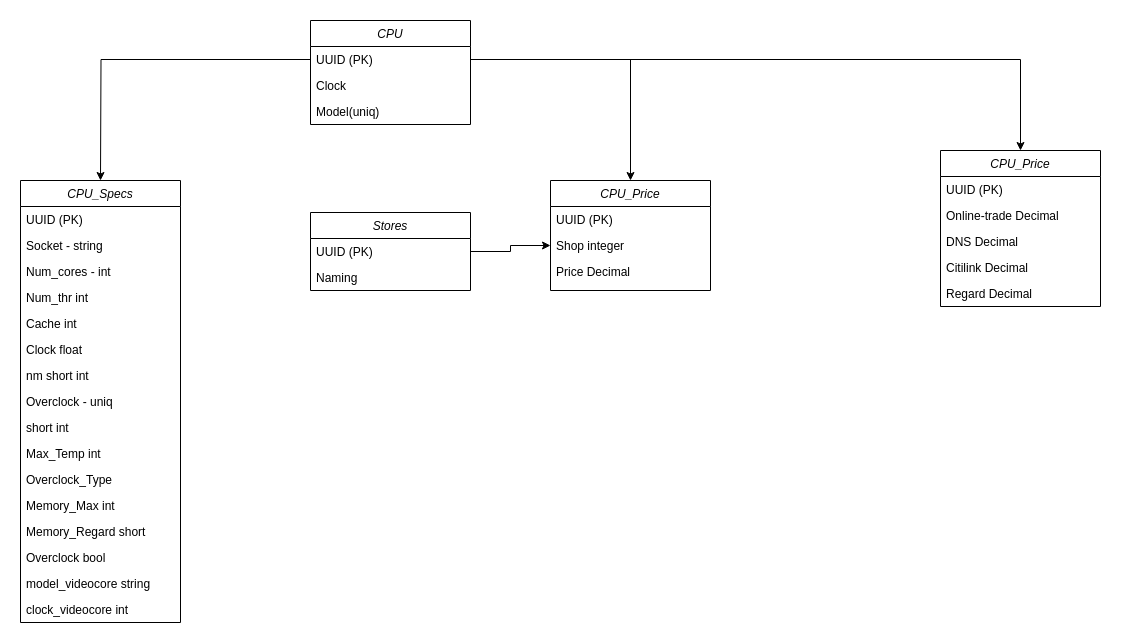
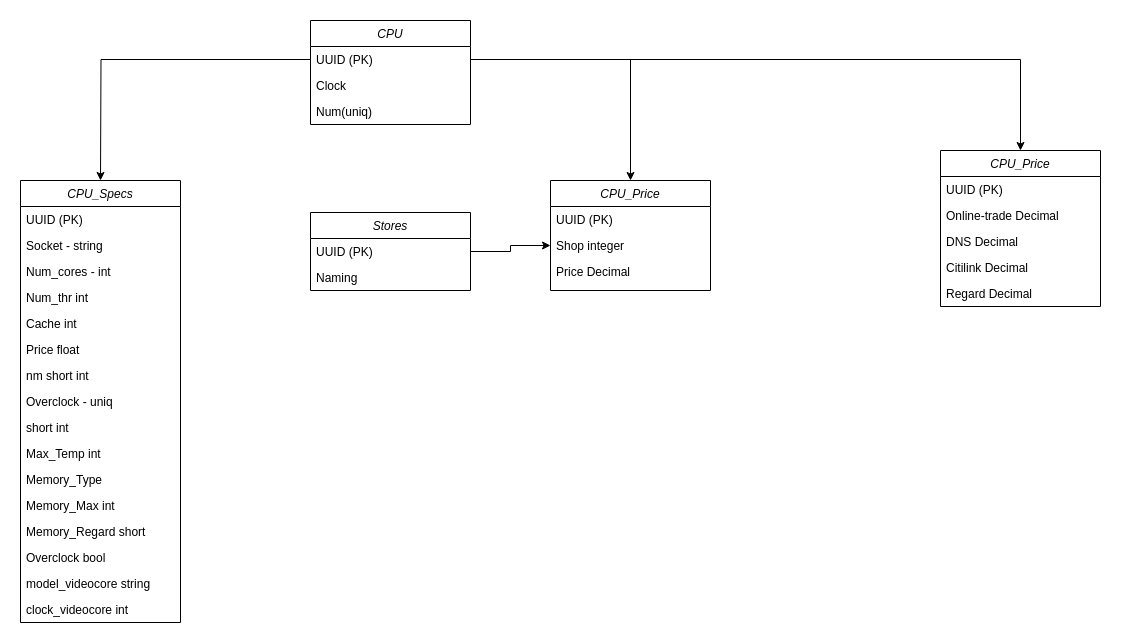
  <mxCell id="0" />
  <mxCell id="1" parent="0" />
  <mxCell id="2" value="CPU" style="swimlane;fontStyle=2;align=center;verticalAlign=top;childLayout=stackLayout;horizontal=1;startSize=26;horizontalStack=0;resizeParent=1;resizeLast=0;collapsible=1;marginBottom=0;rounded=0;shadow=0;strokeWidth=1;" parent="1" vertex="1"><mxGeometry x="310" y="20" width="160" height="104" as="geometry"><mxRectangle x="230" y="140" width="160" height="26" as="alternateBounds" /></mxGeometry></mxCell>
  <mxCell id="3" style="edgeStyle=orthogonalEdgeStyle;rounded=0;orthogonalLoop=1;jettySize=auto;html=1;" edge="1" parent="2" source="4"><mxGeometry relative="1" as="geometry"><mxPoint x="-210" y="160" as="targetPoint" /></mxGeometry></mxCell>
  <mxCell id="4" value="UUID (PK)" style="text;align=left;verticalAlign=top;spacingLeft=4;spacingRight=4;overflow=hidden;rotatable=0;points=[[0,0.5],[1,0.5]];portConstraint=eastwest;" parent="2" vertex="1"><mxGeometry y="26" width="160" height="26" as="geometry" /></mxCell>
  <mxCell id="5" value="Clock" style="text;align=left;verticalAlign=top;spacingLeft=4;spacingRight=4;overflow=hidden;rotatable=0;points=[[0,0.5],[1,0.5]];portConstraint=eastwest;rounded=0;shadow=0;html=0;" parent="2" vertex="1"><mxGeometry y="52" width="160" height="26" as="geometry" /></mxCell>
- <mxCell id="6" value="Model(uniq)" style="text;align=left;verticalAlign=top;spacingLeft=4;spacingRight=4;overflow=hidden;rotatable=0;points=[[0,0.5],[1,0.5]];portConstraint=eastwest;rounded=0;shadow=0;html=0;" parent="2" vertex="1"><mxGeometry y="78" width="160" height="26" as="geometry" /></mxCell>
+ <mxCell id="6" value="Num(uniq)" style="text;align=left;verticalAlign=top;spacingLeft=4;spacingRight=4;overflow=hidden;rotatable=0;points=[[0,0.5],[1,0.5]];portConstraint=eastwest;rounded=0;shadow=0;html=0;" parent="2" vertex="1"><mxGeometry y="78" width="160" height="26" as="geometry" /></mxCell>
  <mxCell id="7" value="CPU_Specs" style="swimlane;fontStyle=2;align=center;verticalAlign=top;childLayout=stackLayout;horizontal=1;startSize=26;horizontalStack=0;resizeParent=1;resizeLast=0;collapsible=1;marginBottom=0;rounded=0;shadow=0;strokeWidth=1;" vertex="1" parent="1"><mxGeometry x="20" y="180" width="160" height="442" as="geometry"><mxRectangle x="230" y="140" width="160" height="26" as="alternateBounds" /></mxGeometry></mxCell>
  <mxCell id="8" value="UUID (PK)" style="text;align=left;verticalAlign=top;spacingLeft=4;spacingRight=4;overflow=hidden;rotatable=0;points=[[0,0.5],[1,0.5]];portConstraint=eastwest;" vertex="1" parent="7"><mxGeometry y="26" width="160" height="26" as="geometry" /></mxCell>
  <mxCell id="9" value="Socket - string" style="text;align=left;verticalAlign=top;spacingLeft=4;spacingRight=4;overflow=hidden;rotatable=0;points=[[0,0.5],[1,0.5]];portConstraint=eastwest;rounded=0;shadow=0;html=0;" vertex="1" parent="7"><mxGeometry y="52" width="160" height="26" as="geometry" /></mxCell>
  <mxCell id="10" value="Num_cores - int" style="text;align=left;verticalAlign=top;spacingLeft=4;spacingRight=4;overflow=hidden;rotatable=0;points=[[0,0.5],[1,0.5]];portConstraint=eastwest;rounded=0;shadow=0;html=0;" vertex="1" parent="7"><mxGeometry y="78" width="160" height="26" as="geometry" /></mxCell>
  <mxCell id="11" value="Num_thr int" style="text;align=left;verticalAlign=top;spacingLeft=4;spacingRight=4;overflow=hidden;rotatable=0;points=[[0,0.5],[1,0.5]];portConstraint=eastwest;rounded=0;shadow=0;html=0;" vertex="1" parent="7"><mxGeometry y="104" width="160" height="26" as="geometry" /></mxCell>
  <mxCell id="12" value="Cache int" style="text;align=left;verticalAlign=top;spacingLeft=4;spacingRight=4;overflow=hidden;rotatable=0;points=[[0,0.5],[1,0.5]];portConstraint=eastwest;rounded=0;shadow=0;html=0;" vertex="1" parent="7"><mxGeometry y="130" width="160" height="26" as="geometry" /></mxCell>
- <mxCell id="13" value="Clock float" style="text;align=left;verticalAlign=top;spacingLeft=4;spacingRight=4;overflow=hidden;rotatable=0;points=[[0,0.5],[1,0.5]];portConstraint=eastwest;rounded=0;shadow=0;html=0;" vertex="1" parent="7"><mxGeometry y="156" width="160" height="26" as="geometry" /></mxCell>
+ <mxCell id="13" value="Price float" style="text;align=left;verticalAlign=top;spacingLeft=4;spacingRight=4;overflow=hidden;rotatable=0;points=[[0,0.5],[1,0.5]];portConstraint=eastwest;rounded=0;shadow=0;html=0;" vertex="1" parent="7"><mxGeometry y="156" width="160" height="26" as="geometry" /></mxCell>
  <mxCell id="14" value="nm short int" style="text;align=left;verticalAlign=top;spacingLeft=4;spacingRight=4;overflow=hidden;rotatable=0;points=[[0,0.5],[1,0.5]];portConstraint=eastwest;rounded=0;shadow=0;html=0;" vertex="1" parent="7"><mxGeometry y="182" width="160" height="26" as="geometry" /></mxCell>
  <mxCell id="15" value="Overclock - uniq" style="text;align=left;verticalAlign=top;spacingLeft=4;spacingRight=4;overflow=hidden;rotatable=0;points=[[0,0.5],[1,0.5]];portConstraint=eastwest;rounded=0;shadow=0;html=0;" vertex="1" parent="7"><mxGeometry y="208" width="160" height="26" as="geometry" /></mxCell>
  <mxCell id="16" value="short int" style="text;align=left;verticalAlign=top;spacingLeft=4;spacingRight=4;overflow=hidden;rotatable=0;points=[[0,0.5],[1,0.5]];portConstraint=eastwest;rounded=0;shadow=0;html=0;" vertex="1" parent="7"><mxGeometry y="234" width="160" height="26" as="geometry" /></mxCell>
  <mxCell id="17" value="Max_Temp int" style="text;align=left;verticalAlign=top;spacingLeft=4;spacingRight=4;overflow=hidden;rotatable=0;points=[[0,0.5],[1,0.5]];portConstraint=eastwest;rounded=0;shadow=0;html=0;" vertex="1" parent="7"><mxGeometry y="260" width="160" height="26" as="geometry" /></mxCell>
- <mxCell id="18" value="Overclock_Type " style="text;align=left;verticalAlign=top;spacingLeft=4;spacingRight=4;overflow=hidden;rotatable=0;points=[[0,0.5],[1,0.5]];portConstraint=eastwest;rounded=0;shadow=0;html=0;" vertex="1" parent="7"><mxGeometry y="286" width="160" height="26" as="geometry" /></mxCell>
+ <mxCell id="18" value="Memory_Type " style="text;align=left;verticalAlign=top;spacingLeft=4;spacingRight=4;overflow=hidden;rotatable=0;points=[[0,0.5],[1,0.5]];portConstraint=eastwest;rounded=0;shadow=0;html=0;" vertex="1" parent="7"><mxGeometry y="286" width="160" height="26" as="geometry" /></mxCell>
  <mxCell id="19" value="Memory_Max int" style="text;align=left;verticalAlign=top;spacingLeft=4;spacingRight=4;overflow=hidden;rotatable=0;points=[[0,0.5],[1,0.5]];portConstraint=eastwest;rounded=0;shadow=0;html=0;" vertex="1" parent="7"><mxGeometry y="312" width="160" height="26" as="geometry" /></mxCell>
  <mxCell id="20" value="Memory_Regard short" style="text;align=left;verticalAlign=top;spacingLeft=4;spacingRight=4;overflow=hidden;rotatable=0;points=[[0,0.5],[1,0.5]];portConstraint=eastwest;rounded=0;shadow=0;html=0;" vertex="1" parent="7"><mxGeometry y="338" width="160" height="26" as="geometry" /></mxCell>
  <mxCell id="21" value="Overclock bool" style="text;align=left;verticalAlign=top;spacingLeft=4;spacingRight=4;overflow=hidden;rotatable=0;points=[[0,0.5],[1,0.5]];portConstraint=eastwest;rounded=0;shadow=0;html=0;" vertex="1" parent="7"><mxGeometry y="364" width="160" height="26" as="geometry" /></mxCell>
  <mxCell id="22" value="model_videocore string" style="text;align=left;verticalAlign=top;spacingLeft=4;spacingRight=4;overflow=hidden;rotatable=0;points=[[0,0.5],[1,0.5]];portConstraint=eastwest;rounded=0;shadow=0;html=0;" vertex="1" parent="7"><mxGeometry y="390" width="160" height="26" as="geometry" /></mxCell>
  <mxCell id="23" value="clock_videocore int" style="text;align=left;verticalAlign=top;spacingLeft=4;spacingRight=4;overflow=hidden;rotatable=0;points=[[0,0.5],[1,0.5]];portConstraint=eastwest;rounded=0;shadow=0;html=0;" vertex="1" parent="7"><mxGeometry y="416" width="160" height="26" as="geometry" /></mxCell>
  <mxCell id="24" value="CPU_Price" style="swimlane;fontStyle=2;align=center;verticalAlign=top;childLayout=stackLayout;horizontal=1;startSize=26;horizontalStack=0;resizeParent=1;resizeLast=0;collapsible=1;marginBottom=0;rounded=0;shadow=0;strokeWidth=1;" vertex="1" parent="1"><mxGeometry x="940" y="150" width="160" height="156" as="geometry"><mxRectangle x="230" y="140" width="160" height="26" as="alternateBounds" /></mxGeometry></mxCell>
  <mxCell id="25" value="UUID (PK)" style="text;align=left;verticalAlign=top;spacingLeft=4;spacingRight=4;overflow=hidden;rotatable=0;points=[[0,0.5],[1,0.5]];portConstraint=eastwest;" vertex="1" parent="24"><mxGeometry y="26" width="160" height="26" as="geometry" /></mxCell>
  <mxCell id="26" value="Online-trade Decimal" style="text;align=left;verticalAlign=top;spacingLeft=4;spacingRight=4;overflow=hidden;rotatable=0;points=[[0,0.5],[1,0.5]];portConstraint=eastwest;rounded=0;shadow=0;html=0;" vertex="1" parent="24"><mxGeometry y="52" width="160" height="26" as="geometry" /></mxCell>
  <mxCell id="27" value="DNS Decimal" style="text;align=left;verticalAlign=top;spacingLeft=4;spacingRight=4;overflow=hidden;rotatable=0;points=[[0,0.5],[1,0.5]];portConstraint=eastwest;rounded=0;shadow=0;html=0;" vertex="1" parent="24"><mxGeometry y="78" width="160" height="26" as="geometry" /></mxCell>
  <mxCell id="28" value="Citilink Decimal" style="text;align=left;verticalAlign=top;spacingLeft=4;spacingRight=4;overflow=hidden;rotatable=0;points=[[0,0.5],[1,0.5]];portConstraint=eastwest;rounded=0;shadow=0;html=0;" vertex="1" parent="24"><mxGeometry y="104" width="160" height="26" as="geometry" /></mxCell>
  <mxCell id="29" value="Regard Decimal" style="text;align=left;verticalAlign=top;spacingLeft=4;spacingRight=4;overflow=hidden;rotatable=0;points=[[0,0.5],[1,0.5]];portConstraint=eastwest;rounded=0;shadow=0;html=0;" vertex="1" parent="24"><mxGeometry y="130" width="160" height="26" as="geometry" /></mxCell>
  <mxCell id="30" style="edgeStyle=orthogonalEdgeStyle;rounded=0;orthogonalLoop=1;jettySize=auto;html=1;entryX=0.5;entryY=0;entryDx=0;entryDy=0;" edge="1" parent="1" source="4" target="24"><mxGeometry relative="1" as="geometry"><mxPoint x="640" y="170" as="targetPoint" /><Array as="points"><mxPoint x="1020" y="59" /></Array></mxGeometry></mxCell>
  <mxCell id="31" value="CPU_Price" style="swimlane;fontStyle=2;align=center;verticalAlign=top;childLayout=stackLayout;horizontal=1;startSize=26;horizontalStack=0;resizeParent=1;resizeLast=0;collapsible=1;marginBottom=0;rounded=0;shadow=0;strokeWidth=1;" vertex="1" parent="1"><mxGeometry x="550" y="180" width="160" height="110" as="geometry"><mxRectangle x="230" y="140" width="160" height="26" as="alternateBounds" /></mxGeometry></mxCell>
  <mxCell id="32" value="UUID (PK)" style="text;align=left;verticalAlign=top;spacingLeft=4;spacingRight=4;overflow=hidden;rotatable=0;points=[[0,0.5],[1,0.5]];portConstraint=eastwest;" vertex="1" parent="31"><mxGeometry y="26" width="160" height="26" as="geometry" /></mxCell>
  <mxCell id="33" value="Shop integer" style="text;align=left;verticalAlign=top;spacingLeft=4;spacingRight=4;overflow=hidden;rotatable=0;points=[[0,0.5],[1,0.5]];portConstraint=eastwest;rounded=0;shadow=0;html=0;" vertex="1" parent="31"><mxGeometry y="52" width="160" height="26" as="geometry" /></mxCell>
  <mxCell id="34" value="Price Decimal" style="text;align=left;verticalAlign=top;spacingLeft=4;spacingRight=4;overflow=hidden;rotatable=0;points=[[0,0.5],[1,0.5]];portConstraint=eastwest;rounded=0;shadow=0;html=0;" vertex="1" parent="31"><mxGeometry y="78" width="160" height="26" as="geometry" /></mxCell>
  <mxCell id="35" value="Stores" style="swimlane;fontStyle=2;align=center;verticalAlign=top;childLayout=stackLayout;horizontal=1;startSize=26;horizontalStack=0;resizeParent=1;resizeLast=0;collapsible=1;marginBottom=0;rounded=0;shadow=0;strokeWidth=1;" vertex="1" parent="1"><mxGeometry x="310" y="212" width="160" height="78" as="geometry"><mxRectangle x="230" y="140" width="160" height="26" as="alternateBounds" /></mxGeometry></mxCell>
  <mxCell id="36" value="UUID (PK)" style="text;align=left;verticalAlign=top;spacingLeft=4;spacingRight=4;overflow=hidden;rotatable=0;points=[[0,0.5],[1,0.5]];portConstraint=eastwest;" vertex="1" parent="35"><mxGeometry y="26" width="160" height="26" as="geometry" /></mxCell>
  <mxCell id="37" value="Naming" style="text;align=left;verticalAlign=top;spacingLeft=4;spacingRight=4;overflow=hidden;rotatable=0;points=[[0,0.5],[1,0.5]];portConstraint=eastwest;rounded=0;shadow=0;html=0;" vertex="1" parent="35"><mxGeometry y="52" width="160" height="26" as="geometry" /></mxCell>
  <mxCell id="38" style="edgeStyle=orthogonalEdgeStyle;rounded=0;orthogonalLoop=1;jettySize=auto;html=1;entryX=0;entryY=0.5;entryDx=0;entryDy=0;" edge="1" parent="1" source="36" target="33"><mxGeometry relative="1" as="geometry" /></mxCell>
  <mxCell id="39" style="edgeStyle=orthogonalEdgeStyle;rounded=0;orthogonalLoop=1;jettySize=auto;html=1;exitX=1;exitY=0.5;exitDx=0;exitDy=0;entryX=0.5;entryY=0;entryDx=0;entryDy=0;" edge="1" parent="1" source="4" target="31"><mxGeometry relative="1" as="geometry" /></mxCell>
